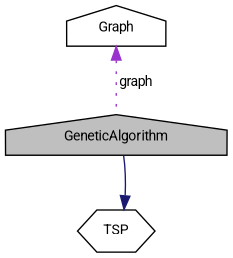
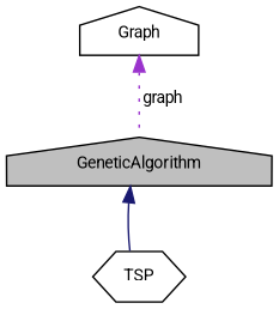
  digraph {
    fontname=Roboto
    node [color=black fillcolor=white fontname=Roboto fontsize=10 shape=house style=filled]
    edge [dir=back fontname=Roboto fontsize=10 labelfontname=Helvetica labelfontsize=10]
    n1 [fillcolor=grey75 fontcolor=black height=0.2 label=GeneticAlgorithm width=0.4]
    n2 [height=0.2 label=TSP shape=hexagon width=0.4]
    n3 [height=0.2 label="Graph" width=0.4]
-   n2 -> n1 [color=midnightblue style=solid]
+   n1 -> n2 [color=midnightblue style=solid]
    n3 -> n1 [color=darkorchid3 label=" graph" style=dotted]
  }
